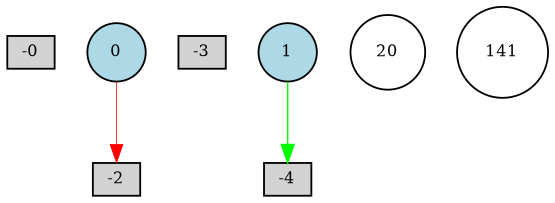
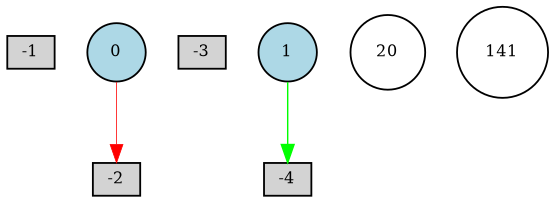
  digraph {
    node [fillcolor=lightgray fontsize=9 shape=box style=filled]
    edge [style=solid]
-   -1 [height=0.2 width=0.2 label=-0]
+   -1 [height=0.2 width=0.2]
    -2 [height=0.2 width=0.2]
    0 [fillcolor=lightblue height=0.2 shape=circle width=0.2]
    -3 [height=0.2 width=0.2]
    -4 [height=0.2 width=0.2]
    1 [fillcolor=lightblue height=0.2 shape=circle width=0.2]
    20 [fillcolor=white height=0.2 shape=circle width=0.2]
    141 [fillcolor=white height=0.2 shape=circle width=0.2]
    0 -> -2 [color=red penwidth=0.43094600528241656]
    1 -> -4 [color=green penwidth=0.7745256832688773]
  }
